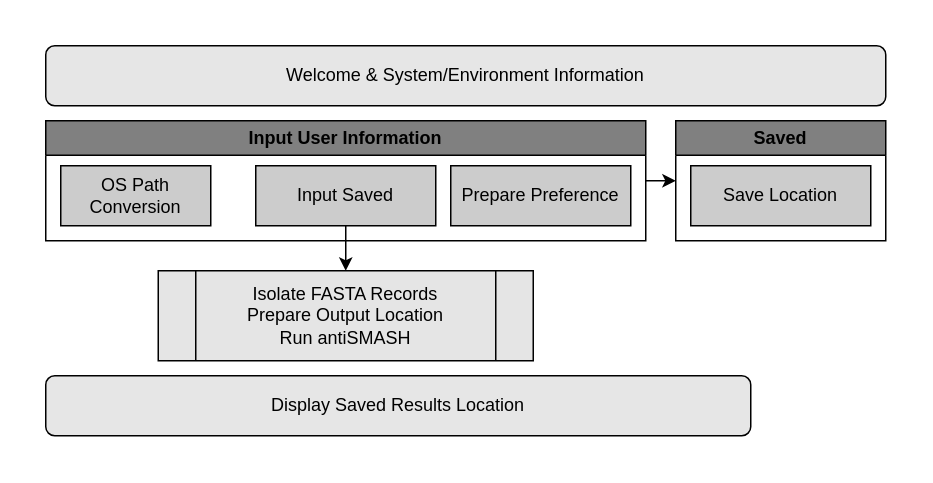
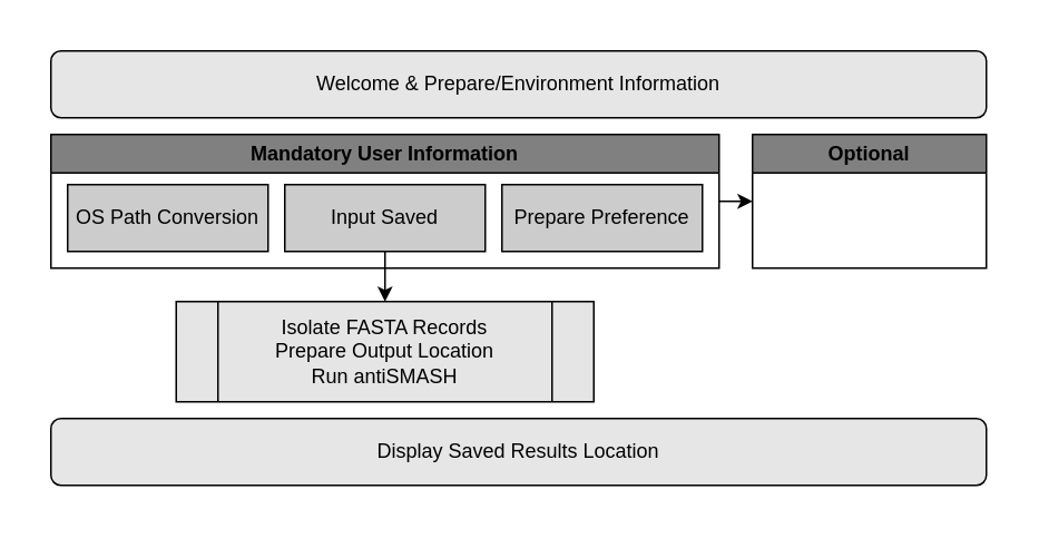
  <mxCell id="0" />
  <mxCell id="1" parent="0" />
  <mxCell id="2" value="&lt;span style=&quot;background-color: initial;&quot;&gt;Isolate FASTA Records&lt;/span&gt;&lt;div&gt;&lt;div&gt;Prepare Output Location&lt;/div&gt;&lt;div&gt;Run antiSMASH&lt;/div&gt;&lt;/div&gt;" style="shape=process;whiteSpace=wrap;html=1;backgroundOutline=1;strokeColor=#000000;fillColor=#e5e5e5;fontColor=#000000;fontFamily=Arial;fontSource=https%3A%2F%2Ffonts.googleapis.com%2Fcss%3Ffamily%3DArial;" vertex="1" parent="1"><mxGeometry x="105" y="180" width="250" height="60" as="geometry" /></mxCell>
- <mxCell id="3" value="Input User Information" style="swimlane;whiteSpace=wrap;html=1;strokeColor=#000000;fillColor=#808080;fontColor=#000000;fontFamily=Arial;fontSource=https%3A%2F%2Ffonts.googleapis.com%2Fcss%3Ffamily%3DArial;" vertex="1" parent="1"><mxGeometry x="30" y="80" width="400" height="80" as="geometry" /></mxCell>
+ <mxCell id="3" value="Mandatory User Information" style="swimlane;whiteSpace=wrap;html=1;strokeColor=#000000;fillColor=#808080;fontColor=#000000;fontFamily=Arial;fontSource=https%3A%2F%2Ffonts.googleapis.com%2Fcss%3Ffamily%3DArial;" vertex="1" parent="1"><mxGeometry x="30" y="80" width="400" height="80" as="geometry" /></mxCell>
  <mxCell id="4" value="Input Saved" style="rectangle;whiteSpace=wrap;html=1;strokeColor=#000000;fillColor=#CCCCCC;fontColor=#000000;fontFamily=Arial;fontSource=https%3A%2F%2Ffonts.googleapis.com%2Fcss%3Ffamily%3DArial;" vertex="1" parent="3"><mxGeometry x="140" y="30" width="120" height="40" as="geometry" /></mxCell>
  <mxCell id="5" value="Prepare Preference" style="rectangle;whiteSpace=wrap;html=1;strokeColor=#000000;fillColor=#CCCCCC;fontColor=#000000;fontFamily=Arial;fontSource=https%3A%2F%2Ffonts.googleapis.com%2Fcss%3Ffamily%3DArial;" vertex="1" parent="3"><mxGeometry x="270" y="30" width="120" height="40" as="geometry" /></mxCell>
- <mxCell id="6" value="OS Path Conversion" style="rectangle;whiteSpace=wrap;html=1;strokeColor=#000000;fillColor=#CCCCCC;fontColor=#000000;fontFamily=Arial;fontSource=https%3A%2F%2Ffonts.googleapis.com%2Fcss%3Ffamily%3DArial;" vertex="1" parent="3"><mxGeometry x="10" y="30" width="100" height="40" as="geometry" /></mxCell>
- <mxCell id="7" value="Saved" style="swimlane;whiteSpace=wrap;html=1;strokeColor=#000000;fillColor=#808080;fontColor=#000000;fontFamily=Arial;fontSource=https%3A%2F%2Ffonts.googleapis.com%2Fcss%3Ffamily%3DArial;" vertex="1" parent="1"><mxGeometry x="450" y="80" width="140" height="80" as="geometry" /></mxCell>
- <mxCell id="8" value="Save Location" style="rectangle;whiteSpace=wrap;html=1;strokeColor=#000000;fillColor=#CCCCCC;fontColor=#000000;fontFamily=Arial;fontSource=https%3A%2F%2Ffonts.googleapis.com%2Fcss%3Ffamily%3DArial;" vertex="1" parent="7"><mxGeometry x="10" y="30" width="120" height="40" as="geometry" /></mxCell>
+ <mxCell id="6" value="OS Path Conversion" style="rectangle;whiteSpace=wrap;html=1;strokeColor=#000000;fillColor=#CCCCCC;fontColor=#000000;fontFamily=Arial;fontSource=https%3A%2F%2Ffonts.googleapis.com%2Fcss%3Ffamily%3DArial;" vertex="1" parent="3"><mxGeometry x="10" y="30" width="120" height="40" as="geometry" /></mxCell>
+ <mxCell id="7" value="Optional" style="swimlane;whiteSpace=wrap;html=1;strokeColor=#000000;fillColor=#808080;fontColor=#000000;fontFamily=Arial;fontSource=https%3A%2F%2Ffonts.googleapis.com%2Fcss%3Ffamily%3DArial;" vertex="1" parent="1"><mxGeometry x="450" y="80" width="140" height="80" as="geometry" /></mxCell>
  <mxCell id="9" style="edgeStyle=orthogonalEdgeStyle;rounded=0;orthogonalLoop=1;jettySize=auto;html=1;exitX=1;exitY=0.5;exitDx=0;exitDy=0;entryX=0;entryY=0.5;entryDx=0;entryDy=0;strokeColor=#000000;fillColor=#CCCCCC;fontColor=#000000;fontFamily=Arial;fontSource=https%3A%2F%2Ffonts.googleapis.com%2Fcss%3Ffamily%3DArial;" edge="1" parent="1" source="3" target="7"><mxGeometry relative="1" as="geometry" /></mxCell>
  <mxCell id="10" style="edgeStyle=none;html=1;exitX=0.5;exitY=1;exitDx=0;exitDy=0;entryX=0.5;entryY=0;entryDx=0;entryDy=0;strokeColor=#000000;fontFamily=Tahoma;fontSize=12;fontColor=#000000;fillColor=#CCCCCC;" edge="1" parent="1" source="4" target="2"><mxGeometry relative="1" as="geometry" /></mxCell>
- <mxCell id="11" value="Display Saved Results Location" style="rounded=1;whiteSpace=wrap;html=1;fontSize=12;glass=0;strokeWidth=1;shadow=0;strokeColor=#000000;fillColor=#E6E6E6;fontColor=#000000;fontFamily=Arial;fontSource=https%3A%2F%2Ffonts.googleapis.com%2Fcss%3Ffamily%3DArial;" vertex="1" parent="1"><mxGeometry x="30" y="250" width="470" height="40" as="geometry" /></mxCell>
- <mxCell id="12" value="&lt;font&gt;Welcome &amp;amp; System/Environment Information&lt;/font&gt;" style="rounded=1;whiteSpace=wrap;html=1;fontSize=12;glass=0;strokeWidth=1;shadow=0;strokeColor=#000000;fillColor=#E6E6E6;fontColor=#000000;fontFamily=Arial;fontSource=https%3A%2F%2Ffonts.googleapis.com%2Fcss%3Ffamily%3DArial;" vertex="1" parent="1"><mxGeometry x="30" y="30" width="560" height="40" as="geometry" /></mxCell>
+ <mxCell id="11" value="Display Saved Results Location" style="rounded=1;whiteSpace=wrap;html=1;fontSize=12;glass=0;strokeWidth=1;shadow=0;strokeColor=#000000;fillColor=#E6E6E6;fontColor=#000000;fontFamily=Arial;fontSource=https%3A%2F%2Ffonts.googleapis.com%2Fcss%3Ffamily%3DArial;" vertex="1" parent="1"><mxGeometry x="30" y="250" width="560" height="40" as="geometry" /></mxCell>
+ <mxCell id="12" value="&lt;font&gt;Welcome &amp;amp; Prepare/Environment Information&lt;/font&gt;" style="rounded=1;whiteSpace=wrap;html=1;fontSize=12;glass=0;strokeWidth=1;shadow=0;strokeColor=#000000;fillColor=#E6E6E6;fontColor=#000000;fontFamily=Arial;fontSource=https%3A%2F%2Ffonts.googleapis.com%2Fcss%3Ffamily%3DArial;" vertex="1" parent="1"><mxGeometry x="30" y="30" width="560" height="40" as="geometry" /></mxCell>
  <mxCell id="13" value="" style="rounded=0;whiteSpace=wrap;html=1;fillColor=none;strokeColor=none;" vertex="1" parent="1"><mxGeometry x="20" y="20" width="580" height="280" as="geometry" /></mxCell>
